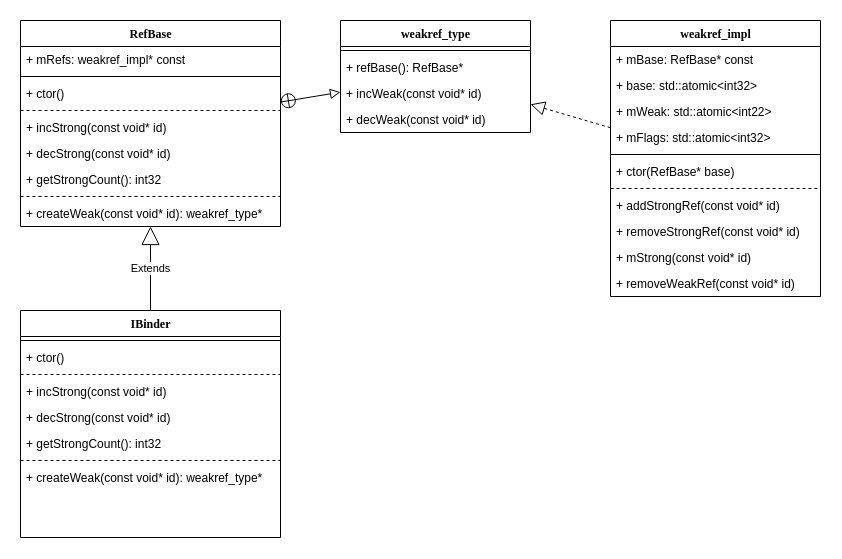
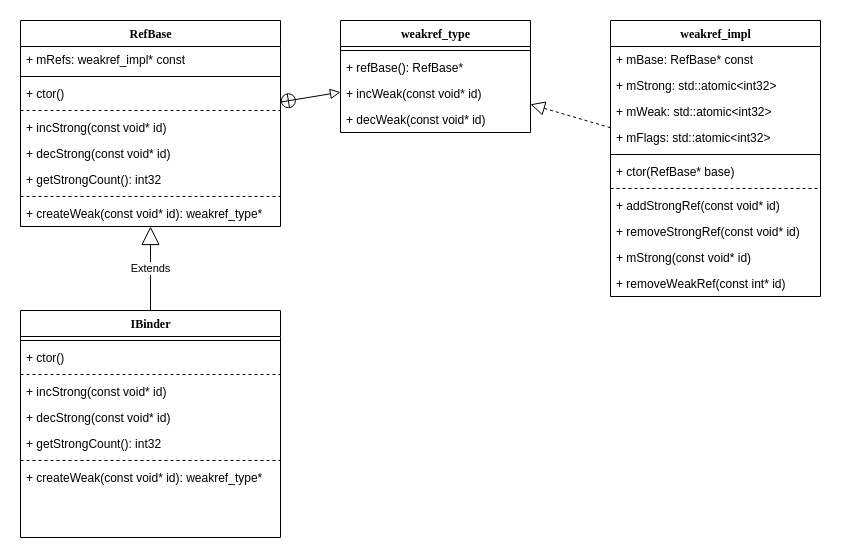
  <mxCell id="0" />
  <mxCell id="1" parent="0" />
  <mxCell id="2" value="RefBase" style="swimlane;html=1;fontStyle=1;align=center;verticalAlign=top;childLayout=stackLayout;horizontal=1;startSize=26;horizontalStack=0;resizeParent=1;resizeLast=0;collapsible=1;marginBottom=0;swimlaneFillColor=#ffffff;rounded=0;shadow=0;comic=0;labelBackgroundColor=none;strokeWidth=1;fillColor=none;fontFamily=Verdana;fontSize=12" vertex="1" parent="1"><mxGeometry x="20" y="20" width="260" height="206" as="geometry" /></mxCell>
  <mxCell id="3" value="+ mRefs: weakref_impl* const" style="text;html=1;strokeColor=none;fillColor=none;align=left;verticalAlign=top;spacingLeft=4;spacingRight=4;whiteSpace=wrap;overflow=hidden;rotatable=0;points=[[0,0.5],[1,0.5]];portConstraint=eastwest;" vertex="1" parent="2"><mxGeometry y="26" width="260" height="26" as="geometry" /></mxCell>
  <mxCell id="4" value="" style="line;html=1;strokeWidth=1;fillColor=none;align=left;verticalAlign=middle;spacingTop=-1;spacingLeft=3;spacingRight=3;rotatable=0;labelPosition=right;points=[];portConstraint=eastwest;" vertex="1" parent="2"><mxGeometry y="52" width="260" height="8" as="geometry" /></mxCell>
  <mxCell id="5" value="+ ctor()" style="text;html=1;strokeColor=none;fillColor=none;align=left;verticalAlign=top;spacingLeft=4;spacingRight=4;whiteSpace=wrap;overflow=hidden;rotatable=0;points=[[0,0.5],[1,0.5]];portConstraint=eastwest;" vertex="1" parent="2"><mxGeometry y="60" width="260" height="26" as="geometry" /></mxCell>
  <mxCell id="6" value="" style="line;strokeWidth=1;fillColor=none;align=left;verticalAlign=middle;spacingTop=-1;spacingLeft=3;spacingRight=3;rotatable=0;labelPosition=right;points=[];portConstraint=eastwest;strokeColor=inherit;dashed=1;" vertex="1" parent="2"><mxGeometry y="86" width="260" height="8" as="geometry" /></mxCell>
  <mxCell id="7" value="+ incStrong(const void* id)" style="text;html=1;strokeColor=none;fillColor=none;align=left;verticalAlign=top;spacingLeft=4;spacingRight=4;whiteSpace=wrap;overflow=hidden;rotatable=0;points=[[0,0.5],[1,0.5]];portConstraint=eastwest;" vertex="1" parent="2"><mxGeometry y="94" width="260" height="26" as="geometry" /></mxCell>
  <mxCell id="8" value="+ decStrong(const void* id)" style="text;html=1;strokeColor=none;fillColor=none;align=left;verticalAlign=top;spacingLeft=4;spacingRight=4;whiteSpace=wrap;overflow=hidden;rotatable=0;points=[[0,0.5],[1,0.5]];portConstraint=eastwest;" vertex="1" parent="2"><mxGeometry y="120" width="260" height="26" as="geometry" /></mxCell>
  <mxCell id="9" value="+ getStrongCount(): int32" style="text;html=1;strokeColor=none;fillColor=none;align=left;verticalAlign=top;spacingLeft=4;spacingRight=4;whiteSpace=wrap;overflow=hidden;rotatable=0;points=[[0,0.5],[1,0.5]];portConstraint=eastwest;" vertex="1" parent="2"><mxGeometry y="146" width="260" height="26" as="geometry" /></mxCell>
  <mxCell id="10" value="" style="line;strokeWidth=1;fillColor=none;align=left;verticalAlign=middle;spacingTop=-1;spacingLeft=3;spacingRight=3;rotatable=0;labelPosition=right;points=[];portConstraint=eastwest;strokeColor=inherit;dashed=1;" vertex="1" parent="2"><mxGeometry y="172" width="260" height="8" as="geometry" /></mxCell>
  <mxCell id="11" value="+ createWeak(const void* id): weakref_type*" style="text;html=1;strokeColor=none;fillColor=none;align=left;verticalAlign=top;spacingLeft=4;spacingRight=4;whiteSpace=wrap;overflow=hidden;rotatable=0;points=[[0,0.5],[1,0.5]];portConstraint=eastwest;" vertex="1" parent="2"><mxGeometry y="180" width="260" height="26" as="geometry" /></mxCell>
  <mxCell id="12" value="weakref_type" style="swimlane;html=1;fontStyle=1;align=center;verticalAlign=top;childLayout=stackLayout;horizontal=1;startSize=26;horizontalStack=0;resizeParent=1;resizeLast=0;collapsible=1;marginBottom=0;swimlaneFillColor=#ffffff;rounded=0;shadow=0;comic=0;labelBackgroundColor=none;strokeWidth=1;fillColor=none;fontFamily=Verdana;fontSize=12" vertex="1" parent="1"><mxGeometry x="340" y="20" width="190" height="112" as="geometry" /></mxCell>
  <mxCell id="13" value="" style="line;html=1;strokeWidth=1;fillColor=none;align=left;verticalAlign=middle;spacingTop=-1;spacingLeft=3;spacingRight=3;rotatable=0;labelPosition=right;points=[];portConstraint=eastwest;" vertex="1" parent="12"><mxGeometry y="26" width="190" height="8" as="geometry" /></mxCell>
  <mxCell id="14" value="+ refBase(): RefBase*" style="text;html=1;strokeColor=none;fillColor=none;align=left;verticalAlign=top;spacingLeft=4;spacingRight=4;whiteSpace=wrap;overflow=hidden;rotatable=0;points=[[0,0.5],[1,0.5]];portConstraint=eastwest;" vertex="1" parent="12"><mxGeometry y="34" width="190" height="26" as="geometry" /></mxCell>
  <mxCell id="15" value="+ incWeak(const void* id)" style="text;html=1;strokeColor=none;fillColor=none;align=left;verticalAlign=top;spacingLeft=4;spacingRight=4;whiteSpace=wrap;overflow=hidden;rotatable=0;points=[[0,0.5],[1,0.5]];portConstraint=eastwest;" vertex="1" parent="12"><mxGeometry y="60" width="190" height="26" as="geometry" /></mxCell>
  <mxCell id="16" value="+ decWeak(const void* id)" style="text;html=1;strokeColor=none;fillColor=none;align=left;verticalAlign=top;spacingLeft=4;spacingRight=4;whiteSpace=wrap;overflow=hidden;rotatable=0;points=[[0,0.5],[1,0.5]];portConstraint=eastwest;" vertex="1" parent="12"><mxGeometry y="86" width="190" height="26" as="geometry" /></mxCell>
  <mxCell id="17" value="weakref_impl" style="swimlane;html=1;fontStyle=1;align=center;verticalAlign=top;childLayout=stackLayout;horizontal=1;startSize=26;horizontalStack=0;resizeParent=1;resizeLast=0;collapsible=1;marginBottom=0;swimlaneFillColor=#ffffff;rounded=0;shadow=0;comic=0;labelBackgroundColor=none;strokeWidth=1;fillColor=none;fontFamily=Verdana;fontSize=12" vertex="1" parent="1"><mxGeometry x="610" y="20" width="210" height="276" as="geometry"><mxRectangle x="630" y="100" width="130" height="30" as="alternateBounds" /></mxGeometry></mxCell>
  <mxCell id="18" value="+ mBase: RefBase* const" style="text;html=1;strokeColor=none;fillColor=none;align=left;verticalAlign=top;spacingLeft=4;spacingRight=4;whiteSpace=wrap;overflow=hidden;rotatable=0;points=[[0,0.5],[1,0.5]];portConstraint=eastwest;" vertex="1" parent="17"><mxGeometry y="26" width="210" height="26" as="geometry" /></mxCell>
- <mxCell id="19" value="+ base: std::atomic&amp;lt;int32&amp;gt;" style="text;html=1;strokeColor=none;fillColor=none;align=left;verticalAlign=top;spacingLeft=4;spacingRight=4;whiteSpace=wrap;overflow=hidden;rotatable=0;points=[[0,0.5],[1,0.5]];portConstraint=eastwest;" vertex="1" parent="17"><mxGeometry y="52" width="210" height="26" as="geometry" /></mxCell>
- <mxCell id="20" value="+ mWeak: std::atomic&amp;lt;int22&amp;gt;" style="text;html=1;strokeColor=none;fillColor=none;align=left;verticalAlign=top;spacingLeft=4;spacingRight=4;whiteSpace=wrap;overflow=hidden;rotatable=0;points=[[0,0.5],[1,0.5]];portConstraint=eastwest;" vertex="1" parent="17"><mxGeometry y="78" width="210" height="26" as="geometry" /></mxCell>
+ <mxCell id="19" value="+ mStrong: std::atomic&amp;lt;int32&amp;gt;" style="text;html=1;strokeColor=none;fillColor=none;align=left;verticalAlign=top;spacingLeft=4;spacingRight=4;whiteSpace=wrap;overflow=hidden;rotatable=0;points=[[0,0.5],[1,0.5]];portConstraint=eastwest;" vertex="1" parent="17"><mxGeometry y="52" width="210" height="26" as="geometry" /></mxCell>
+ <mxCell id="20" value="+ mWeak: std::atomic&amp;lt;int32&amp;gt;" style="text;html=1;strokeColor=none;fillColor=none;align=left;verticalAlign=top;spacingLeft=4;spacingRight=4;whiteSpace=wrap;overflow=hidden;rotatable=0;points=[[0,0.5],[1,0.5]];portConstraint=eastwest;" vertex="1" parent="17"><mxGeometry y="78" width="210" height="26" as="geometry" /></mxCell>
  <mxCell id="21" value="+ mFlags: std::atomic&amp;lt;int32&amp;gt;" style="text;html=1;strokeColor=none;fillColor=none;align=left;verticalAlign=top;spacingLeft=4;spacingRight=4;whiteSpace=wrap;overflow=hidden;rotatable=0;points=[[0,0.5],[1,0.5]];portConstraint=eastwest;" vertex="1" parent="17"><mxGeometry y="104" width="210" height="26" as="geometry" /></mxCell>
  <mxCell id="22" value="" style="line;html=1;strokeWidth=1;fillColor=none;align=left;verticalAlign=middle;spacingTop=-1;spacingLeft=3;spacingRight=3;rotatable=0;labelPosition=right;points=[];portConstraint=eastwest;" vertex="1" parent="17"><mxGeometry y="130" width="210" height="8" as="geometry" /></mxCell>
  <mxCell id="23" value="+ ctor(RefBase* base)" style="text;html=1;strokeColor=none;fillColor=none;align=left;verticalAlign=top;spacingLeft=4;spacingRight=4;whiteSpace=wrap;overflow=hidden;rotatable=0;points=[[0,0.5],[1,0.5]];portConstraint=eastwest;" vertex="1" parent="17"><mxGeometry y="138" width="210" height="26" as="geometry" /></mxCell>
  <mxCell id="24" value="" style="line;strokeWidth=1;fillColor=none;align=left;verticalAlign=middle;spacingTop=-1;spacingLeft=3;spacingRight=3;rotatable=0;labelPosition=right;points=[];portConstraint=eastwest;strokeColor=inherit;dashed=1;" vertex="1" parent="17"><mxGeometry y="164" width="210" height="8" as="geometry" /></mxCell>
  <mxCell id="25" value="+ addStrongRef(const void* id)" style="text;html=1;strokeColor=none;fillColor=none;align=left;verticalAlign=top;spacingLeft=4;spacingRight=4;whiteSpace=wrap;overflow=hidden;rotatable=0;points=[[0,0.5],[1,0.5]];portConstraint=eastwest;" vertex="1" parent="17"><mxGeometry y="172" width="210" height="26" as="geometry" /></mxCell>
  <mxCell id="26" value="+ removeStrongRef(const void* id)" style="text;html=1;strokeColor=none;fillColor=none;align=left;verticalAlign=top;spacingLeft=4;spacingRight=4;whiteSpace=wrap;overflow=hidden;rotatable=0;points=[[0,0.5],[1,0.5]];portConstraint=eastwest;" vertex="1" parent="17"><mxGeometry y="198" width="210" height="26" as="geometry" /></mxCell>
  <mxCell id="27" value="+ mStrong(const void* id)" style="text;html=1;strokeColor=none;fillColor=none;align=left;verticalAlign=top;spacingLeft=4;spacingRight=4;whiteSpace=wrap;overflow=hidden;rotatable=0;points=[[0,0.5],[1,0.5]];portConstraint=eastwest;" vertex="1" parent="17"><mxGeometry y="224" width="210" height="26" as="geometry" /></mxCell>
- <mxCell id="28" value="+ removeWeakRef(const void* id)" style="text;html=1;strokeColor=none;fillColor=none;align=left;verticalAlign=top;spacingLeft=4;spacingRight=4;whiteSpace=wrap;overflow=hidden;rotatable=0;points=[[0,0.5],[1,0.5]];portConstraint=eastwest;" vertex="1" parent="17"><mxGeometry y="250" width="210" height="26" as="geometry" /></mxCell>
+ <mxCell id="28" value="+ removeWeakRef(const int* id)" style="text;html=1;strokeColor=none;fillColor=none;align=left;verticalAlign=top;spacingLeft=4;spacingRight=4;whiteSpace=wrap;overflow=hidden;rotatable=0;points=[[0,0.5],[1,0.5]];portConstraint=eastwest;" vertex="1" parent="17"><mxGeometry y="250" width="210" height="26" as="geometry" /></mxCell>
  <mxCell id="29" value="" style="endArrow=block;dashed=1;endFill=0;endSize=12;html=1;rounded=0;" edge="1" parent="1" source="17" target="12"><mxGeometry width="160" relative="1" as="geometry"><mxPoint x="490" y="70" as="sourcePoint" /><mxPoint x="650" y="70" as="targetPoint" /></mxGeometry></mxCell>
  <mxCell id="30" value="" style="endArrow=block;startArrow=circlePlus;endFill=0;startFill=0;endSize=8;html=1;rounded=0;" edge="1" parent="1" source="2" target="12"><mxGeometry width="160" relative="1" as="geometry"><mxPoint x="660" y="190" as="sourcePoint" /><mxPoint x="820" y="190" as="targetPoint" /></mxGeometry></mxCell>
  <mxCell id="31" value="IBinder" style="swimlane;html=1;fontStyle=1;align=center;verticalAlign=top;childLayout=stackLayout;horizontal=1;startSize=26;horizontalStack=0;resizeParent=1;resizeLast=0;collapsible=1;marginBottom=0;swimlaneFillColor=#ffffff;rounded=0;shadow=0;comic=0;labelBackgroundColor=none;strokeWidth=1;fillColor=none;fontFamily=Verdana;fontSize=12" vertex="1" parent="1"><mxGeometry x="20" y="310" width="260" height="227" as="geometry" /></mxCell>
  <mxCell id="32" value="" style="line;html=1;strokeWidth=1;fillColor=none;align=left;verticalAlign=middle;spacingTop=-1;spacingLeft=3;spacingRight=3;rotatable=0;labelPosition=right;points=[];portConstraint=eastwest;" vertex="1" parent="31"><mxGeometry y="26" width="260" height="8" as="geometry" /></mxCell>
  <mxCell id="33" value="+ ctor()" style="text;html=1;strokeColor=none;fillColor=none;align=left;verticalAlign=top;spacingLeft=4;spacingRight=4;whiteSpace=wrap;overflow=hidden;rotatable=0;points=[[0,0.5],[1,0.5]];portConstraint=eastwest;" vertex="1" parent="31"><mxGeometry y="34" width="260" height="26" as="geometry" /></mxCell>
  <mxCell id="34" value="" style="line;strokeWidth=1;fillColor=none;align=left;verticalAlign=middle;spacingTop=-1;spacingLeft=3;spacingRight=3;rotatable=0;labelPosition=right;points=[];portConstraint=eastwest;strokeColor=inherit;dashed=1;" vertex="1" parent="31"><mxGeometry y="60" width="260" height="8" as="geometry" /></mxCell>
  <mxCell id="35" value="+ incStrong(const void* id)" style="text;html=1;strokeColor=none;fillColor=none;align=left;verticalAlign=top;spacingLeft=4;spacingRight=4;whiteSpace=wrap;overflow=hidden;rotatable=0;points=[[0,0.5],[1,0.5]];portConstraint=eastwest;" vertex="1" parent="31"><mxGeometry y="68" width="260" height="26" as="geometry" /></mxCell>
  <mxCell id="36" value="+ decStrong(const void* id)" style="text;html=1;strokeColor=none;fillColor=none;align=left;verticalAlign=top;spacingLeft=4;spacingRight=4;whiteSpace=wrap;overflow=hidden;rotatable=0;points=[[0,0.5],[1,0.5]];portConstraint=eastwest;" vertex="1" parent="31"><mxGeometry y="94" width="260" height="26" as="geometry" /></mxCell>
  <mxCell id="37" value="+ getStrongCount(): int32" style="text;html=1;strokeColor=none;fillColor=none;align=left;verticalAlign=top;spacingLeft=4;spacingRight=4;whiteSpace=wrap;overflow=hidden;rotatable=0;points=[[0,0.5],[1,0.5]];portConstraint=eastwest;" vertex="1" parent="31"><mxGeometry y="120" width="260" height="26" as="geometry" /></mxCell>
  <mxCell id="38" value="" style="line;strokeWidth=1;fillColor=none;align=left;verticalAlign=middle;spacingTop=-1;spacingLeft=3;spacingRight=3;rotatable=0;labelPosition=right;points=[];portConstraint=eastwest;strokeColor=inherit;dashed=1;" vertex="1" parent="31"><mxGeometry y="146" width="260" height="8" as="geometry" /></mxCell>
  <mxCell id="39" value="+ createWeak(const void* id): weakref_type*" style="text;html=1;strokeColor=none;fillColor=none;align=left;verticalAlign=top;spacingLeft=4;spacingRight=4;whiteSpace=wrap;overflow=hidden;rotatable=0;points=[[0,0.5],[1,0.5]];portConstraint=eastwest;" vertex="1" parent="31"><mxGeometry y="154" width="260" height="26" as="geometry" /></mxCell>
  <mxCell id="40" value="Extends" style="endArrow=block;endSize=16;endFill=0;html=1;rounded=0;" edge="1" parent="1" source="31" target="2"><mxGeometry width="160" relative="1" as="geometry"><mxPoint x="390" y="220" as="sourcePoint" /><mxPoint x="550" y="220" as="targetPoint" /></mxGeometry></mxCell>
